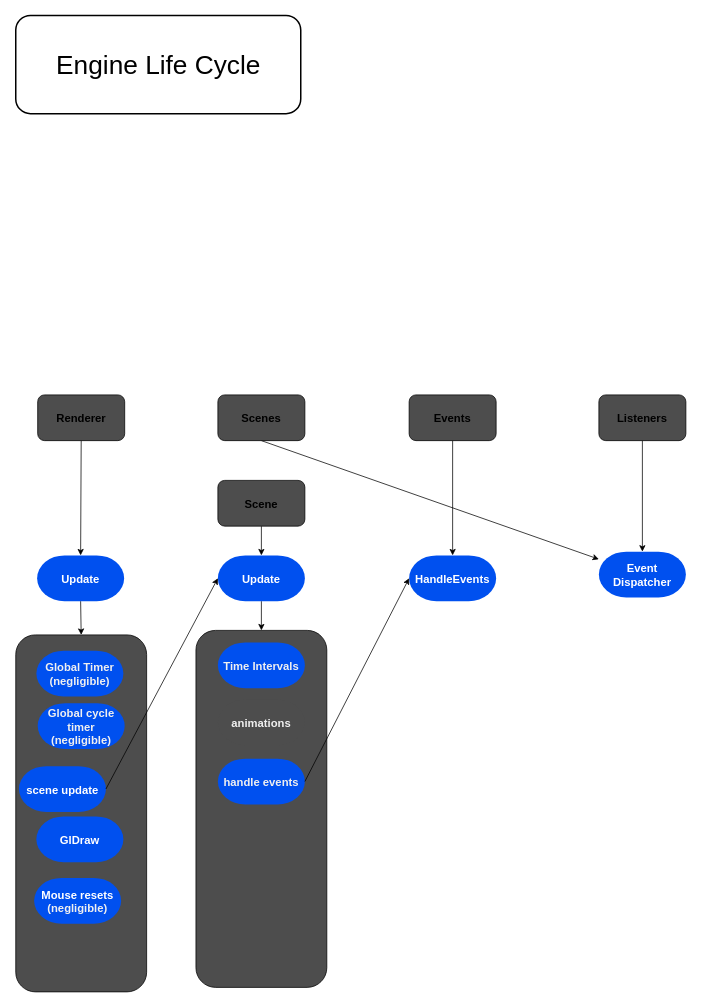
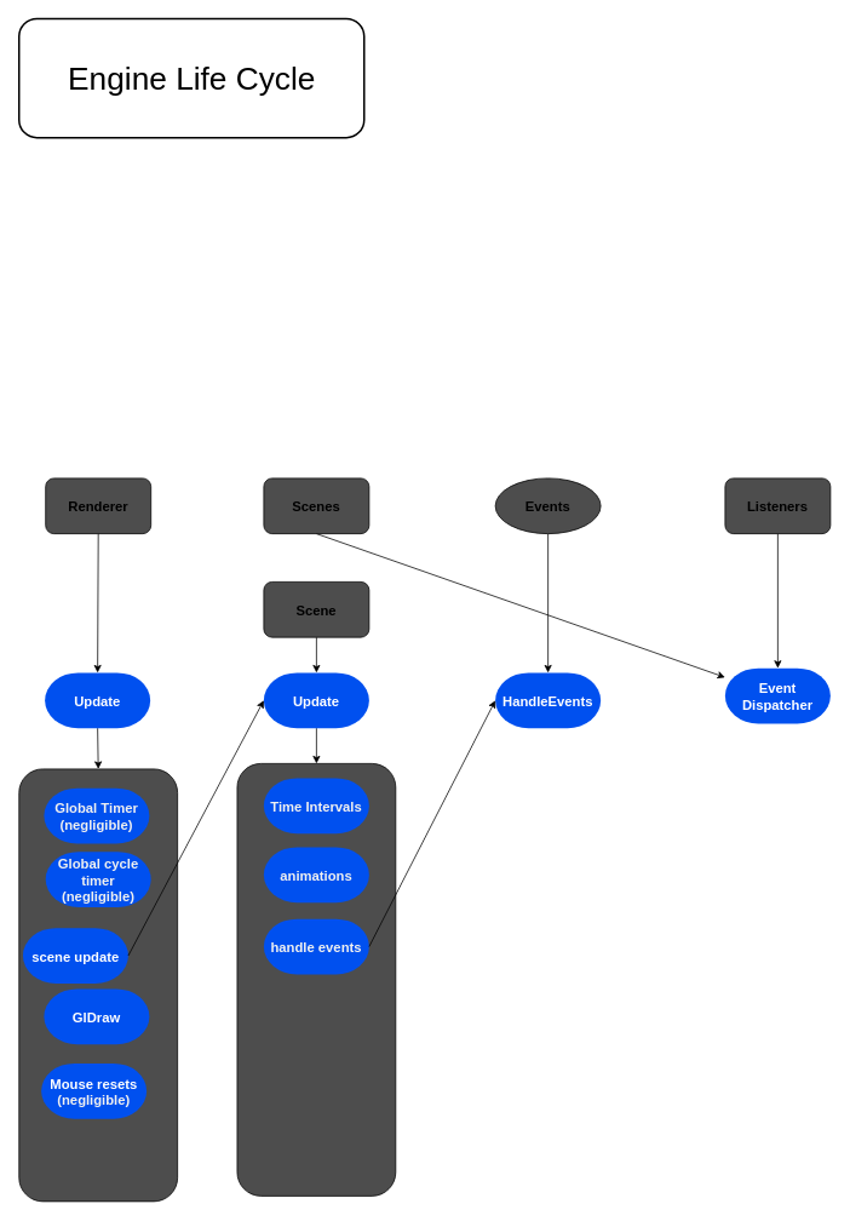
  <mxCell id="0" />
  <mxCell id="1" parent="0" />
  <mxCell id="2" value="Engine Life Cycle" style="rounded=1;whiteSpace=wrap;html=1;strokeWidth=2;fontSize=35;" parent="1" vertex="1"><mxGeometry x="20.5" y="20" width="380" height="131" as="geometry" /></mxCell>
  <mxCell id="3" style="edgeStyle=none;html=1;exitX=0.5;exitY=1;exitDx=0;exitDy=0;entryX=0.5;entryY=0;entryDx=0;entryDy=0;" edge="1" parent="1" source="4" target="6"><mxGeometry relative="1" as="geometry" /></mxCell>
  <mxCell id="4" value="&lt;b&gt;Renderer&lt;/b&gt;" style="rounded=1;whiteSpace=wrap;html=1;fontSize=15;align=center;fillColor=#4D4D4D;" parent="1" vertex="1"><mxGeometry x="49.75" y="526" width="116" height="61" as="geometry" /></mxCell>
  <mxCell id="5" style="edgeStyle=none;html=1;exitX=0.5;exitY=1;exitDx=0;exitDy=0;entryX=0.5;entryY=0;entryDx=0;entryDy=0;" edge="1" parent="1" source="6" target="15"><mxGeometry relative="1" as="geometry" /></mxCell>
  <mxCell id="6" value="&lt;b&gt;Update&lt;/b&gt;" style="rounded=1;whiteSpace=wrap;html=1;fontSize=15;align=center;fillColor=#0050EF;arcSize=60;absoluteArcSize=0;fontColor=#ffffff;strokeColor=none;" vertex="1" parent="1"><mxGeometry x="49" y="740" width="116" height="61" as="geometry" /></mxCell>
  <mxCell id="7" style="edgeStyle=none;html=1;exitX=0.5;exitY=1;exitDx=0;exitDy=0;entryX=0.5;entryY=0;entryDx=0;entryDy=0;" edge="1" parent="1" source="8" target="30"><mxGeometry relative="1" as="geometry" /></mxCell>
  <mxCell id="8" value="&lt;b&gt;Listeners&lt;/b&gt;" style="rounded=1;whiteSpace=wrap;html=1;fontSize=15;align=center;fillColor=#4D4D4D;" vertex="1" parent="1"><mxGeometry x="798" y="526" width="116" height="61" as="geometry" /></mxCell>
  <mxCell id="9" style="edgeStyle=none;html=1;exitX=0.5;exitY=1;exitDx=0;exitDy=0;" edge="1" parent="1" source="10" target="30"><mxGeometry relative="1" as="geometry" /></mxCell>
  <mxCell id="10" value="&lt;b&gt;Scenes&lt;/b&gt;" style="rounded=1;whiteSpace=wrap;html=1;fontSize=15;align=center;fillColor=#4D4D4D;" vertex="1" parent="1"><mxGeometry x="290" y="526" width="116" height="61" as="geometry" /></mxCell>
  <mxCell id="11" style="edgeStyle=none;html=1;exitX=0.5;exitY=1;exitDx=0;exitDy=0;entryX=0.5;entryY=0;entryDx=0;entryDy=0;" edge="1" parent="1" source="12" target="14"><mxGeometry relative="1" as="geometry" /></mxCell>
  <mxCell id="12" value="&lt;b&gt;Scene&lt;/b&gt;" style="rounded=1;whiteSpace=wrap;html=1;fontSize=15;align=center;fillColor=#4D4D4D;" vertex="1" parent="1"><mxGeometry x="290" y="640" width="116" height="61" as="geometry" /></mxCell>
  <mxCell id="13" style="edgeStyle=none;html=1;exitX=0.5;exitY=1;exitDx=0;exitDy=0;entryX=0.5;entryY=0;entryDx=0;entryDy=0;" edge="1" parent="1" source="14" target="21"><mxGeometry relative="1" as="geometry" /></mxCell>
  <mxCell id="14" value="&lt;b&gt;Update&lt;/b&gt;" style="rounded=1;whiteSpace=wrap;html=1;fontSize=15;align=center;fillColor=#0050EF;arcSize=60;absoluteArcSize=0;fontColor=#ffffff;strokeColor=none;" vertex="1" parent="1"><mxGeometry x="290" y="740" width="116" height="61" as="geometry" /></mxCell>
  <mxCell id="15" value="" style="rounded=1;whiteSpace=wrap;html=1;fontSize=15;align=center;fillColor=#4D4D4D;recursiveResize=0;container=1;dropTarget=1;" vertex="1" parent="1"><mxGeometry x="20.5" y="846" width="174.5" height="476" as="geometry" /></mxCell>
  <mxCell id="16" value="&lt;b style=&quot;color: rgb(240, 240, 240);&quot;&gt;Global Timer&lt;br&gt;(negligible)&lt;/b&gt;" style="rounded=1;whiteSpace=wrap;html=1;fontSize=15;align=center;fillColor=#0050EF;arcSize=60;absoluteArcSize=0;fontColor=#ffffff;strokeColor=none;" vertex="1" parent="15"><mxGeometry x="27.5" y="21" width="116" height="61" as="geometry" /></mxCell>
  <mxCell id="17" value="&lt;b style=&quot;color: rgb(240, 240, 240);&quot;&gt;Global cycle timer&lt;br&gt;(negligible)&lt;/b&gt;" style="rounded=1;whiteSpace=wrap;html=1;fontSize=15;align=center;fillColor=#0050EF;arcSize=60;absoluteArcSize=0;fontColor=#ffffff;strokeColor=none;" vertex="1" parent="15"><mxGeometry x="29.25" y="91" width="116" height="61" as="geometry" /></mxCell>
  <mxCell id="18" value="&lt;b&gt;scene update&lt;/b&gt;" style="rounded=1;whiteSpace=wrap;html=1;fontSize=15;align=center;fillColor=#0050EF;arcSize=60;absoluteArcSize=0;fontColor=#ffffff;strokeColor=none;" vertex="1" parent="15"><mxGeometry x="4.25" y="175" width="116" height="61" as="geometry" /></mxCell>
  <mxCell id="19" value="&lt;b&gt;GlDraw&lt;/b&gt;" style="rounded=1;whiteSpace=wrap;html=1;fontSize=15;align=center;fillColor=#0050EF;arcSize=60;absoluteArcSize=0;fontColor=#ffffff;strokeColor=none;" vertex="1" parent="15"><mxGeometry x="27.5" y="242" width="116" height="61" as="geometry" /></mxCell>
  <mxCell id="20" value="&lt;b&gt;Mouse resets&lt;br&gt;&lt;/b&gt;&lt;b style=&quot;color: rgb(240, 240, 240);&quot;&gt;(negligible)&lt;/b&gt;&lt;b&gt;&lt;br&gt;&lt;/b&gt;" style="rounded=1;whiteSpace=wrap;html=1;fontSize=15;align=center;fillColor=#0050EF;arcSize=60;absoluteArcSize=0;fontColor=#ffffff;strokeColor=none;" vertex="1" parent="15"><mxGeometry x="24.5" y="324" width="116" height="61" as="geometry" /></mxCell>
  <mxCell id="21" value="" style="rounded=1;whiteSpace=wrap;html=1;fontSize=15;align=center;fillColor=#4D4D4D;recursiveResize=0;container=1;dropTarget=1;" vertex="1" parent="1"><mxGeometry x="260.75" y="840" width="174.5" height="476" as="geometry" /></mxCell>
  <mxCell id="22" value="&lt;b style=&quot;color: rgb(240, 240, 240);&quot;&gt;handle events&lt;/b&gt;" style="rounded=1;whiteSpace=wrap;html=1;fontSize=15;align=center;fillColor=#0050EF;arcSize=60;absoluteArcSize=0;fontColor=#ffffff;strokeColor=none;" vertex="1" parent="21"><mxGeometry x="29.25" y="171" width="116" height="61" as="geometry" /></mxCell>
- <mxCell id="23" value="&lt;font color=&quot;#f0f0f0&quot;&gt;&lt;b&gt;animations&lt;/b&gt;&lt;/font&gt;" style="rounded=1;whiteSpace=wrap;html=1;fontSize=15;align=center;fillColor=#4d4d4d;arcSize=60;absoluteArcSize=0;fontColor=#ffffff;strokeColor=none;" vertex="1" parent="21"><mxGeometry x="29.25" y="92" width="116" height="61" as="geometry" /></mxCell>
+ <mxCell id="23" value="&lt;font color=&quot;#f0f0f0&quot;&gt;&lt;b&gt;animations&lt;/b&gt;&lt;/font&gt;" style="rounded=1;whiteSpace=wrap;html=1;fontSize=15;align=center;fillColor=#0050EF;arcSize=60;absoluteArcSize=0;fontColor=#ffffff;strokeColor=none;" vertex="1" parent="21"><mxGeometry x="29.25" y="92" width="116" height="61" as="geometry" /></mxCell>
  <mxCell id="24" value="&lt;b style=&quot;color: rgb(240, 240, 240);&quot;&gt;Time Intervals&lt;/b&gt;" style="rounded=1;whiteSpace=wrap;html=1;fontSize=15;align=center;fillColor=#0050EF;arcSize=60;absoluteArcSize=0;fontColor=#ffffff;strokeColor=none;" vertex="1" parent="21"><mxGeometry x="29.25" y="16" width="116" height="61" as="geometry" /></mxCell>
  <mxCell id="25" style="edgeStyle=none;html=1;exitX=0.5;exitY=1;exitDx=0;exitDy=0;entryX=0.5;entryY=0;entryDx=0;entryDy=0;" edge="1" parent="1" source="26" target="28"><mxGeometry relative="1" as="geometry" /></mxCell>
- <mxCell id="26" value="&lt;b&gt;Events&lt;/b&gt;" style="rounded=1;whiteSpace=wrap;html=1;fontSize=15;align=center;fillColor=#4D4D4D;" vertex="1" parent="1"><mxGeometry x="545" y="526" width="116" height="61" as="geometry" /></mxCell>
+ <mxCell id="26" value="&lt;b&gt;Events&lt;/b&gt;" style="ellipse;whiteSpace=wrap;html=1;fontSize=15;align=center;fillColor=#4D4D4D;" vertex="1" parent="1"><mxGeometry x="545" y="526" width="116" height="61" as="geometry" /></mxCell>
  <mxCell id="27" style="edgeStyle=none;html=1;exitX=1;exitY=0.5;exitDx=0;exitDy=0;entryX=0;entryY=0.5;entryDx=0;entryDy=0;" edge="1" parent="1" source="18" target="14"><mxGeometry relative="1" as="geometry" /></mxCell>
  <mxCell id="28" value="&lt;b&gt;HandleEvents&lt;/b&gt;" style="rounded=1;whiteSpace=wrap;html=1;fontSize=15;align=center;fillColor=#0050EF;arcSize=60;absoluteArcSize=0;fontColor=#ffffff;strokeColor=none;" vertex="1" parent="1"><mxGeometry x="545" y="740" width="116" height="61" as="geometry" /></mxCell>
  <mxCell id="29" style="edgeStyle=none;html=1;exitX=1;exitY=0.5;exitDx=0;exitDy=0;entryX=0;entryY=0.5;entryDx=0;entryDy=0;" edge="1" parent="1" source="22" target="28"><mxGeometry relative="1" as="geometry" /></mxCell>
  <mxCell id="30" value="&lt;b&gt;Event&lt;br&gt;Dispatcher&lt;/b&gt;" style="rounded=1;whiteSpace=wrap;html=1;fontSize=15;align=center;fillColor=#0050EF;arcSize=60;absoluteArcSize=0;fontColor=#ffffff;strokeColor=none;" vertex="1" parent="1"><mxGeometry x="798" y="735" width="116" height="61" as="geometry" /></mxCell>
